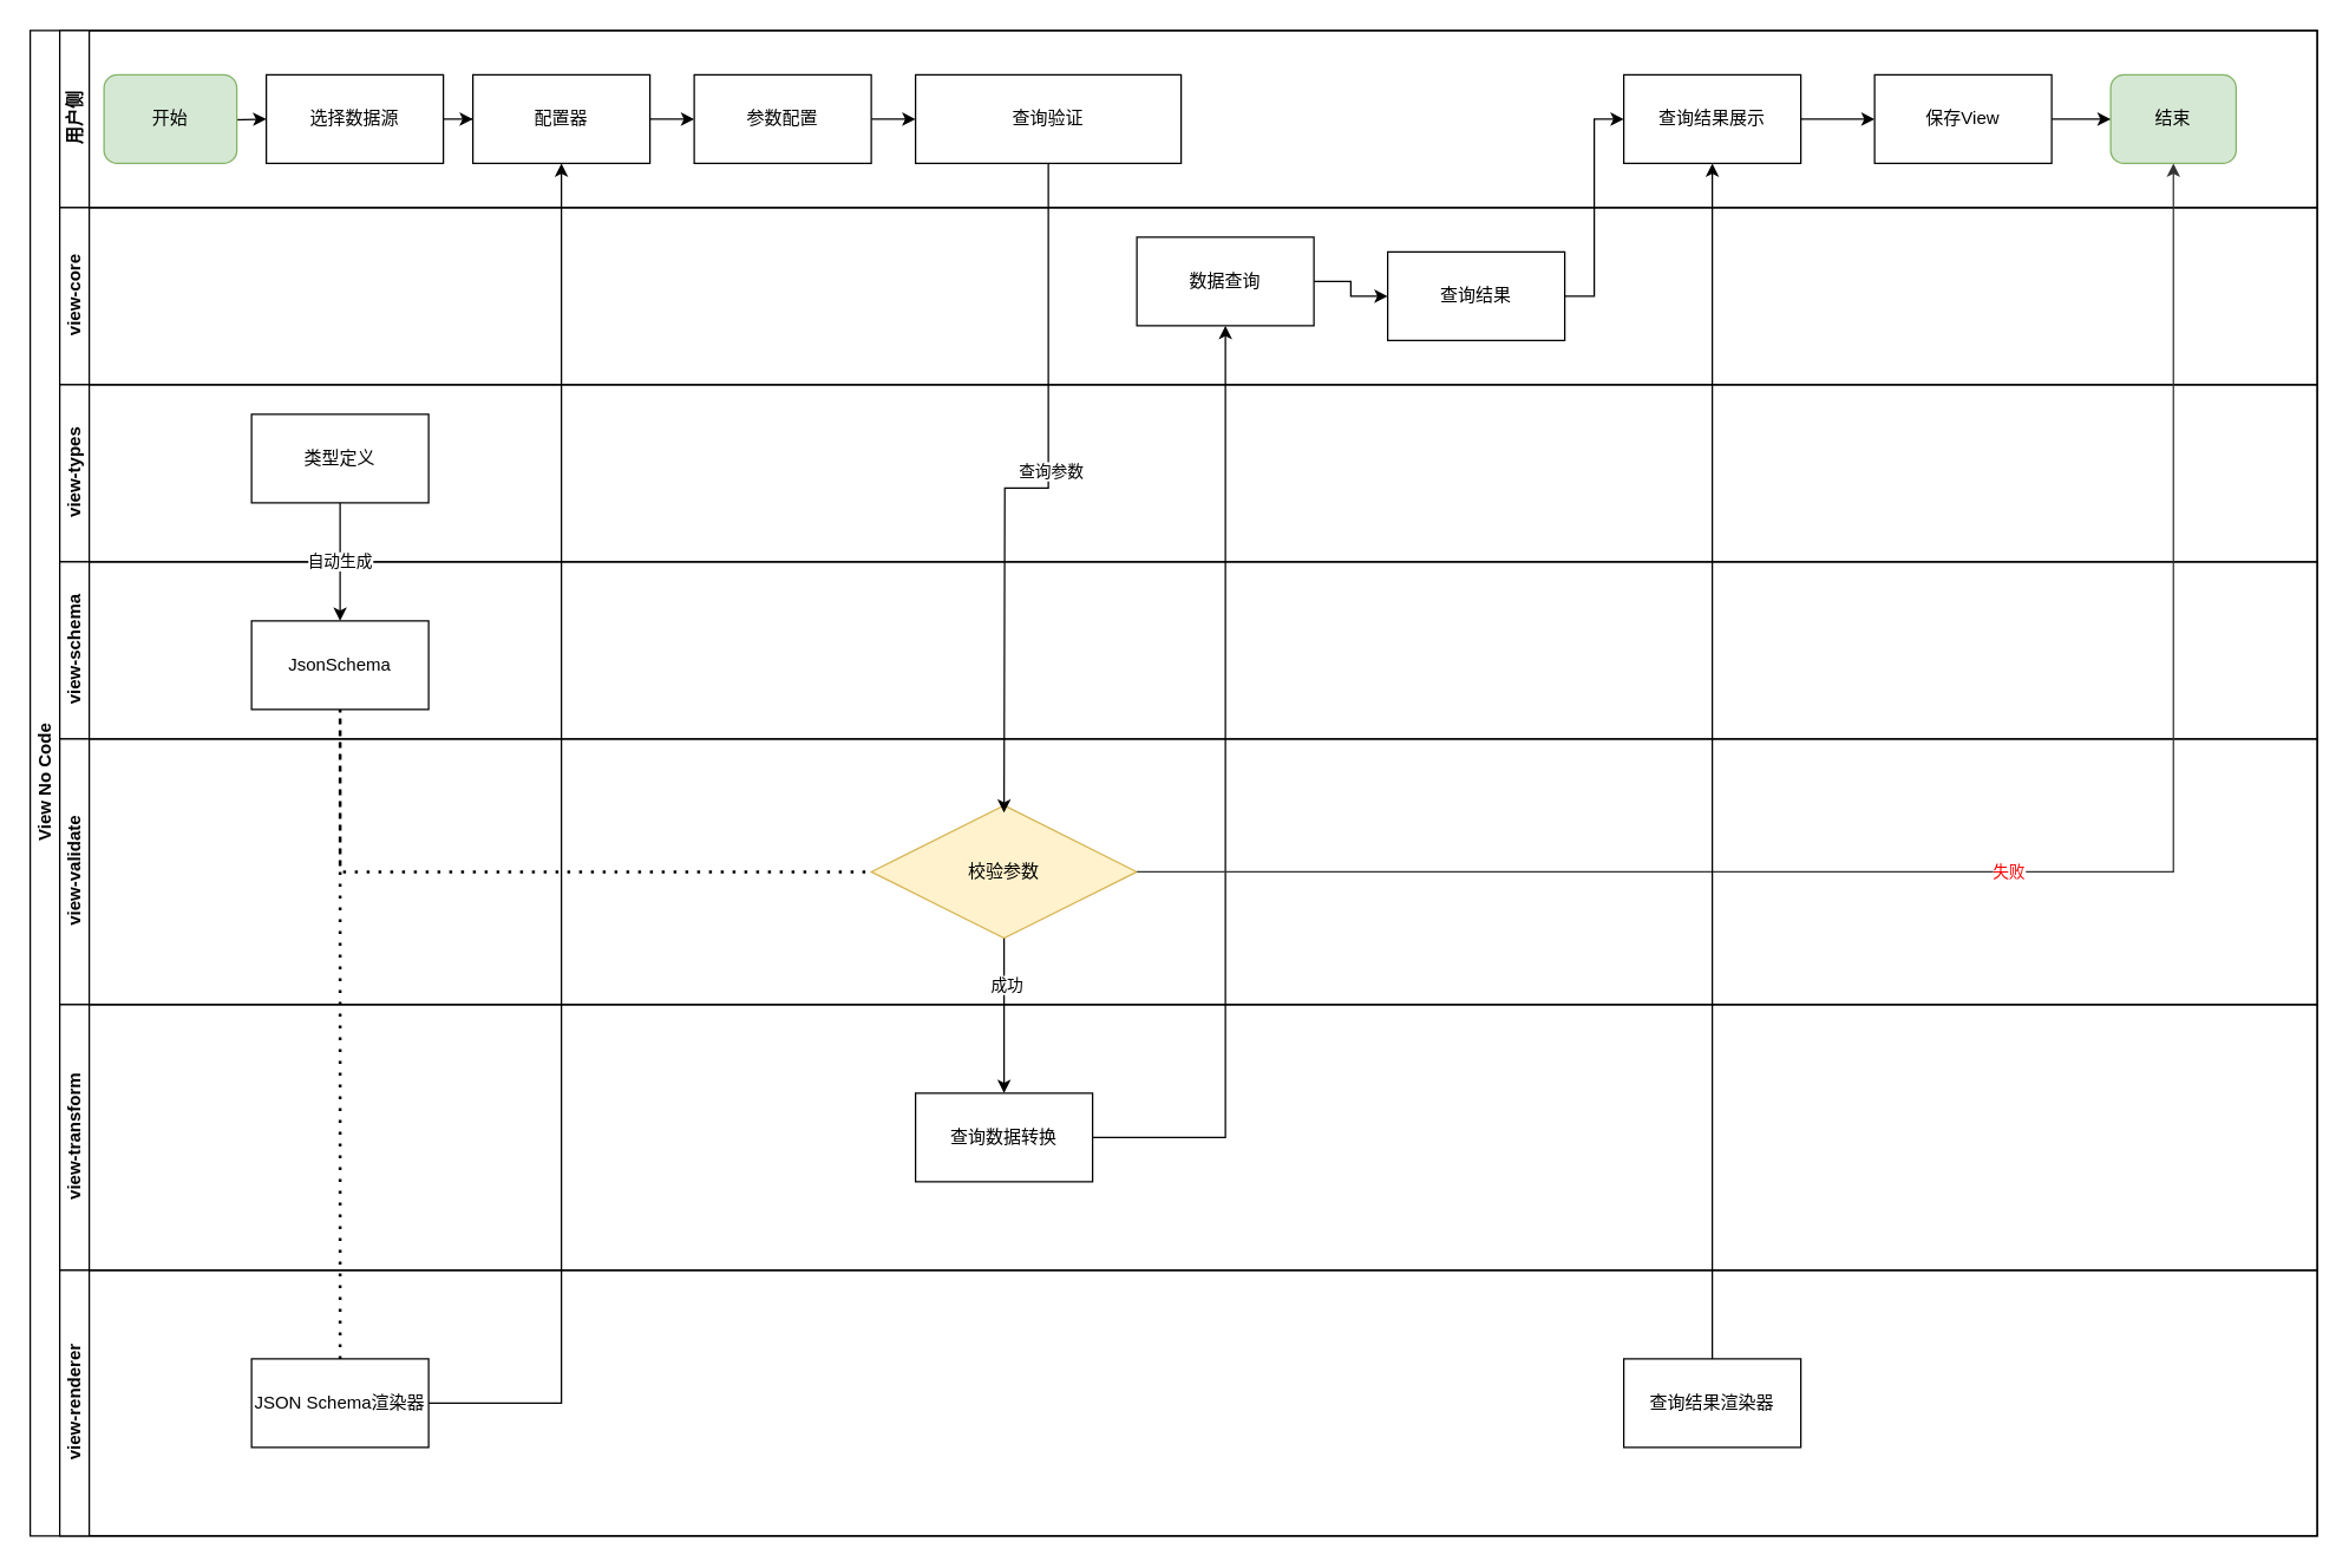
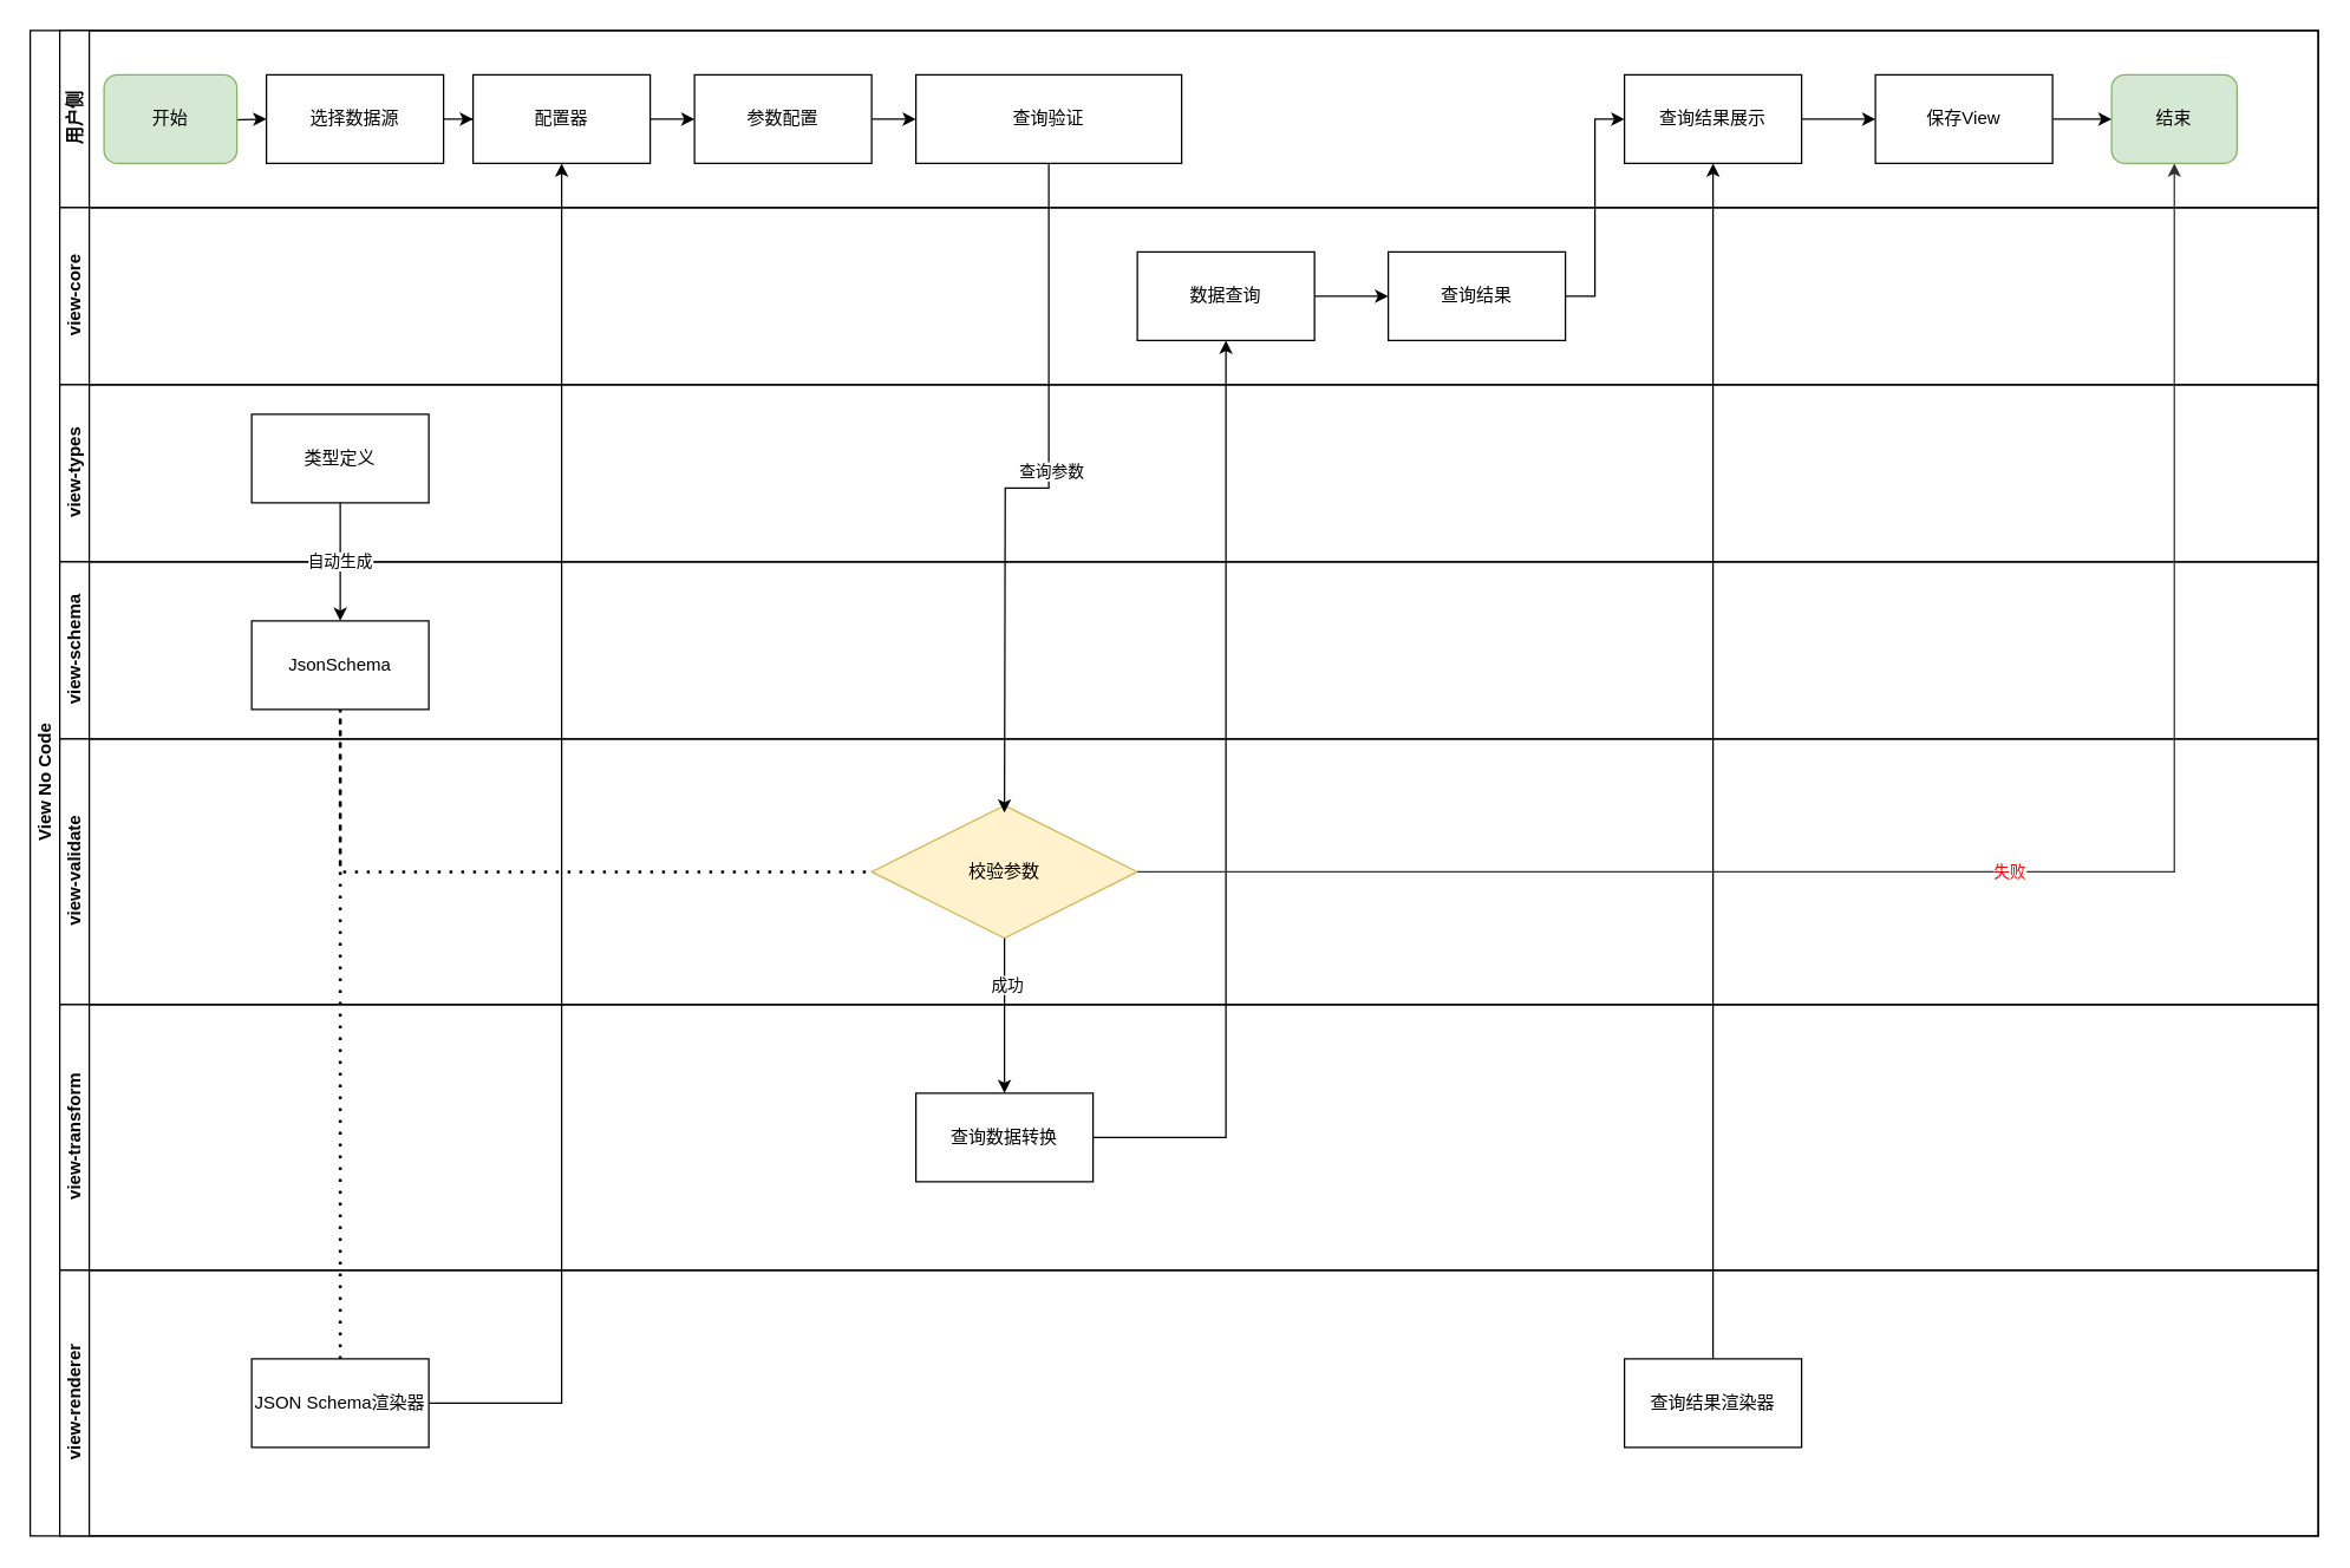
  <mxCell id="0" />
  <mxCell id="1" parent="0" />
  <mxCell id="2" value="View No Code" style="swimlane;childLayout=stackLayout;resizeParent=1;resizeParentMax=0;horizontal=0;startSize=20;horizontalStack=0;html=1;flipH=0;flipV=0;direction=east;" vertex="1" parent="1"><mxGeometry x="20" y="20" width="1550" height="1020" as="geometry" /></mxCell>
  <mxCell id="3" value="用户侧" style="swimlane;startSize=20;horizontal=0;html=1;" vertex="1" parent="2"><mxGeometry x="20" width="1530" height="120" as="geometry" /></mxCell>
  <mxCell id="4" value="" style="edgeStyle=orthogonalEdgeStyle;rounded=0;orthogonalLoop=1;jettySize=auto;html=1;" edge="1" parent="3" target="6"><mxGeometry relative="1" as="geometry"><mxPoint x="90" y="60" as="sourcePoint" /></mxGeometry></mxCell>
  <mxCell id="5" value="" style="edgeStyle=orthogonalEdgeStyle;rounded=0;orthogonalLoop=1;jettySize=auto;html=1;" edge="1" parent="3" source="6" target="8"><mxGeometry relative="1" as="geometry" /></mxCell>
  <mxCell id="6" value="选择数据源" style="rounded=0;whiteSpace=wrap;html=1;" vertex="1" parent="3"><mxGeometry x="140" y="30" width="120" height="60" as="geometry" /></mxCell>
  <mxCell id="7" value="" style="edgeStyle=orthogonalEdgeStyle;rounded=0;orthogonalLoop=1;jettySize=auto;html=1;" edge="1" parent="3" source="8" target="10"><mxGeometry relative="1" as="geometry" /></mxCell>
  <mxCell id="8" value="配置器" style="rounded=0;whiteSpace=wrap;html=1;" vertex="1" parent="3"><mxGeometry x="280" y="30" width="120" height="60" as="geometry" /></mxCell>
  <mxCell id="9" value="" style="edgeStyle=orthogonalEdgeStyle;rounded=0;orthogonalLoop=1;jettySize=auto;html=1;" edge="1" parent="3" source="10" target="11"><mxGeometry relative="1" as="geometry" /></mxCell>
  <mxCell id="10" value="参数配置" style="rounded=0;whiteSpace=wrap;html=1;" vertex="1" parent="3"><mxGeometry x="430" y="30" width="120" height="60" as="geometry" /></mxCell>
  <mxCell id="11" value="查询验证" style="rounded=0;whiteSpace=wrap;html=1;" vertex="1" parent="3"><mxGeometry x="580" y="30" width="180" height="60" as="geometry" /></mxCell>
  <mxCell id="12" value="结束" style="rounded=1;whiteSpace=wrap;html=1;fillColor=#d5e8d4;strokeColor=#82b366;" vertex="1" parent="3"><mxGeometry x="1390" y="30" width="85" height="60" as="geometry" /></mxCell>
  <mxCell id="13" value="" style="edgeStyle=orthogonalEdgeStyle;rounded=0;orthogonalLoop=1;jettySize=auto;html=1;" edge="1" parent="3" source="14" target="16"><mxGeometry relative="1" as="geometry" /></mxCell>
  <mxCell id="14" value="查询结果展示" style="rounded=0;whiteSpace=wrap;html=1;" vertex="1" parent="3"><mxGeometry x="1060" y="30" width="120" height="60" as="geometry" /></mxCell>
  <mxCell id="15" value="" style="edgeStyle=orthogonalEdgeStyle;rounded=0;orthogonalLoop=1;jettySize=auto;html=1;" edge="1" parent="3" source="16" target="12"><mxGeometry relative="1" as="geometry" /></mxCell>
  <mxCell id="16" value="保存View" style="rounded=0;whiteSpace=wrap;html=1;" vertex="1" parent="3"><mxGeometry x="1230" y="30" width="120" height="60" as="geometry" /></mxCell>
  <mxCell id="17" value="开始" style="rounded=1;whiteSpace=wrap;html=1;fillColor=#d5e8d4;strokeColor=#82b366;" vertex="1" parent="3"><mxGeometry x="30" y="30" width="90" height="60" as="geometry" /></mxCell>
  <mxCell id="18" value="view-core" style="swimlane;startSize=20;horizontal=0;html=1;" vertex="1" parent="2"><mxGeometry x="20" y="120" width="1530" height="120" as="geometry" /></mxCell>
  <mxCell id="19" value="" style="edgeStyle=orthogonalEdgeStyle;rounded=0;orthogonalLoop=1;jettySize=auto;html=1;" edge="1" parent="18" source="20" target="21"><mxGeometry relative="1" as="geometry" /></mxCell>
- <mxCell id="20" value="数据查询" style="rounded=0;whiteSpace=wrap;html=1;" vertex="1" parent="18"><mxGeometry x="730" y="20" width="120" height="60" as="geometry" /></mxCell>
+ <mxCell id="20" value="数据查询" style="rounded=0;whiteSpace=wrap;html=1;" vertex="1" parent="18"><mxGeometry x="730" y="30" width="120" height="60" as="geometry" /></mxCell>
  <mxCell id="21" value="查询结果" style="rounded=0;whiteSpace=wrap;html=1;" vertex="1" parent="18"><mxGeometry x="900" y="30" width="120" height="60" as="geometry" /></mxCell>
  <mxCell id="22" value="view-types&lt;br&gt;" style="swimlane;startSize=20;horizontal=0;html=1;" vertex="1" parent="2"><mxGeometry x="20" y="240" width="1530" height="120" as="geometry" /></mxCell>
  <mxCell id="23" value="类型定义" style="rounded=0;whiteSpace=wrap;html=1;" vertex="1" parent="22"><mxGeometry x="130" y="20" width="120" height="60" as="geometry" /></mxCell>
  <mxCell id="24" value="view-schema&lt;br&gt;" style="swimlane;startSize=20;horizontal=0;html=1;" vertex="1" parent="2"><mxGeometry x="20" y="360" width="1530" height="120" as="geometry" /></mxCell>
  <mxCell id="25" value="JsonSchema" style="rounded=0;whiteSpace=wrap;html=1;" vertex="1" parent="24"><mxGeometry x="130" y="40" width="120" height="60" as="geometry" /></mxCell>
  <mxCell id="26" value="自动生成" style="edgeStyle=orthogonalEdgeStyle;rounded=0;orthogonalLoop=1;jettySize=auto;html=1;exitX=0.5;exitY=1;exitDx=0;exitDy=0;" edge="1" parent="2" source="23" target="25"><mxGeometry relative="1" as="geometry"><mxPoint x="190" y="320" as="sourcePoint" /></mxGeometry></mxCell>
  <mxCell id="27" value="view-validate" style="swimlane;startSize=20;horizontal=0;html=1;" vertex="1" parent="2"><mxGeometry x="20" y="480" width="1530" height="180" as="geometry"><mxRectangle x="20" y="240" width="460" height="30" as="alternateBounds" /></mxGeometry></mxCell>
  <mxCell id="28" value="校验参数" style="rhombus;whiteSpace=wrap;html=1;fillColor=#fff2cc;strokeColor=#d6b656;" vertex="1" parent="27"><mxGeometry x="550" y="45" width="180" height="90" as="geometry" /></mxCell>
  <mxCell id="29" style="edgeStyle=orthogonalEdgeStyle;rounded=0;orthogonalLoop=1;jettySize=auto;html=1;exitX=0.5;exitY=1;exitDx=0;exitDy=0;entryX=0.5;entryY=0;entryDx=0;entryDy=0;" edge="1" parent="2" source="28" target="33"><mxGeometry relative="1" as="geometry" /></mxCell>
  <mxCell id="30" value="成功" style="edgeLabel;html=1;align=center;verticalAlign=middle;resizable=0;points=[];" vertex="1" connectable="0" parent="29"><mxGeometry x="-0.409" y="1" relative="1" as="geometry"><mxPoint as="offset" /></mxGeometry></mxCell>
  <mxCell id="31" style="edgeStyle=orthogonalEdgeStyle;rounded=0;orthogonalLoop=1;jettySize=auto;html=1;exitX=1;exitY=0.5;exitDx=0;exitDy=0;entryX=0.5;entryY=1;entryDx=0;entryDy=0;" edge="1" parent="2" source="33" target="20"><mxGeometry relative="1" as="geometry" /></mxCell>
  <mxCell id="32" value="view-transform&lt;br&gt;" style="swimlane;startSize=20;horizontal=0;html=1;" vertex="1" parent="2"><mxGeometry x="20" y="660" width="1530" height="180" as="geometry"><mxRectangle x="20" y="240" width="460" height="30" as="alternateBounds" /></mxGeometry></mxCell>
  <mxCell id="33" value="查询数据转换" style="rounded=0;whiteSpace=wrap;html=1;" vertex="1" parent="32"><mxGeometry x="580" y="60" width="120" height="60" as="geometry" /></mxCell>
  <mxCell id="34" value="view-renderer" style="swimlane;startSize=20;horizontal=0;html=1;" vertex="1" parent="2"><mxGeometry x="20" y="840" width="1530" height="180" as="geometry"><mxRectangle x="20" y="240" width="460" height="30" as="alternateBounds" /></mxGeometry></mxCell>
  <mxCell id="35" value="JSON Schema渲染器" style="rounded=0;whiteSpace=wrap;html=1;" vertex="1" parent="34"><mxGeometry x="130" y="60" width="120" height="60" as="geometry" /></mxCell>
  <mxCell id="36" value="查询结果渲染器" style="rounded=0;whiteSpace=wrap;html=1;" vertex="1" parent="34"><mxGeometry x="1060" y="60" width="120" height="60" as="geometry" /></mxCell>
  <mxCell id="37" style="edgeStyle=orthogonalEdgeStyle;rounded=0;orthogonalLoop=1;jettySize=auto;html=1;exitX=0.5;exitY=1;exitDx=0;exitDy=0;" edge="1" parent="2" source="11"><mxGeometry relative="1" as="geometry"><mxPoint x="660" y="530" as="targetPoint" /></mxGeometry></mxCell>
  <mxCell id="38" value="查询参数" style="edgeLabel;html=1;align=center;verticalAlign=middle;resizable=0;points=[];" vertex="1" connectable="0" parent="37"><mxGeometry x="-0.116" y="1" relative="1" as="geometry"><mxPoint as="offset" /></mxGeometry></mxCell>
  <mxCell id="39" value="" style="endArrow=none;dashed=1;html=1;dashPattern=1 3;strokeWidth=2;rounded=0;exitX=0.5;exitY=1;exitDx=0;exitDy=0;entryX=0;entryY=0.5;entryDx=0;entryDy=0;" edge="1" parent="2" source="25" target="28"><mxGeometry width="50" height="50" relative="1" as="geometry"><mxPoint x="840" y="450" as="sourcePoint" /><mxPoint x="890" y="400" as="targetPoint" /><Array as="points"><mxPoint x="210" y="570" /></Array></mxGeometry></mxCell>
  <mxCell id="40" value="&lt;font color=&quot;#fa0000&quot;&gt;失败&lt;/font&gt;" style="edgeStyle=orthogonalEdgeStyle;rounded=0;orthogonalLoop=1;jettySize=auto;html=1;exitX=1;exitY=0.5;exitDx=0;exitDy=0;entryX=0.5;entryY=1;entryDx=0;entryDy=0;fillColor=#f8cecc;strokeColor=#333333;strokeWidth=1;" edge="1" parent="2" source="28" target="12"><mxGeometry relative="1" as="geometry"><mxPoint x="810" y="570" as="targetPoint" /></mxGeometry></mxCell>
  <mxCell id="41" style="edgeStyle=orthogonalEdgeStyle;rounded=0;orthogonalLoop=1;jettySize=auto;html=1;exitX=1;exitY=0.5;exitDx=0;exitDy=0;entryX=0.5;entryY=1;entryDx=0;entryDy=0;" edge="1" parent="2" source="35" target="8"><mxGeometry relative="1" as="geometry" /></mxCell>
  <mxCell id="42" style="edgeStyle=orthogonalEdgeStyle;rounded=0;orthogonalLoop=1;jettySize=auto;html=1;exitX=0.5;exitY=0;exitDx=0;exitDy=0;" edge="1" parent="2" source="36" target="14"><mxGeometry relative="1" as="geometry" /></mxCell>
  <mxCell id="43" style="edgeStyle=orthogonalEdgeStyle;rounded=0;orthogonalLoop=1;jettySize=auto;html=1;exitX=1;exitY=0.5;exitDx=0;exitDy=0;entryX=0;entryY=0.5;entryDx=0;entryDy=0;" edge="1" parent="2" source="21" target="14"><mxGeometry relative="1" as="geometry" /></mxCell>
  <mxCell id="44" value="" style="endArrow=none;dashed=1;html=1;dashPattern=1 3;strokeWidth=2;rounded=0;entryX=0.5;entryY=1;entryDx=0;entryDy=0;exitX=0.5;exitY=0;exitDx=0;exitDy=0;" edge="1" parent="2" source="35" target="25"><mxGeometry width="50" height="50" relative="1" as="geometry"><mxPoint x="180" y="890" as="sourcePoint" /><mxPoint x="180" y="540" as="targetPoint" /></mxGeometry></mxCell>
